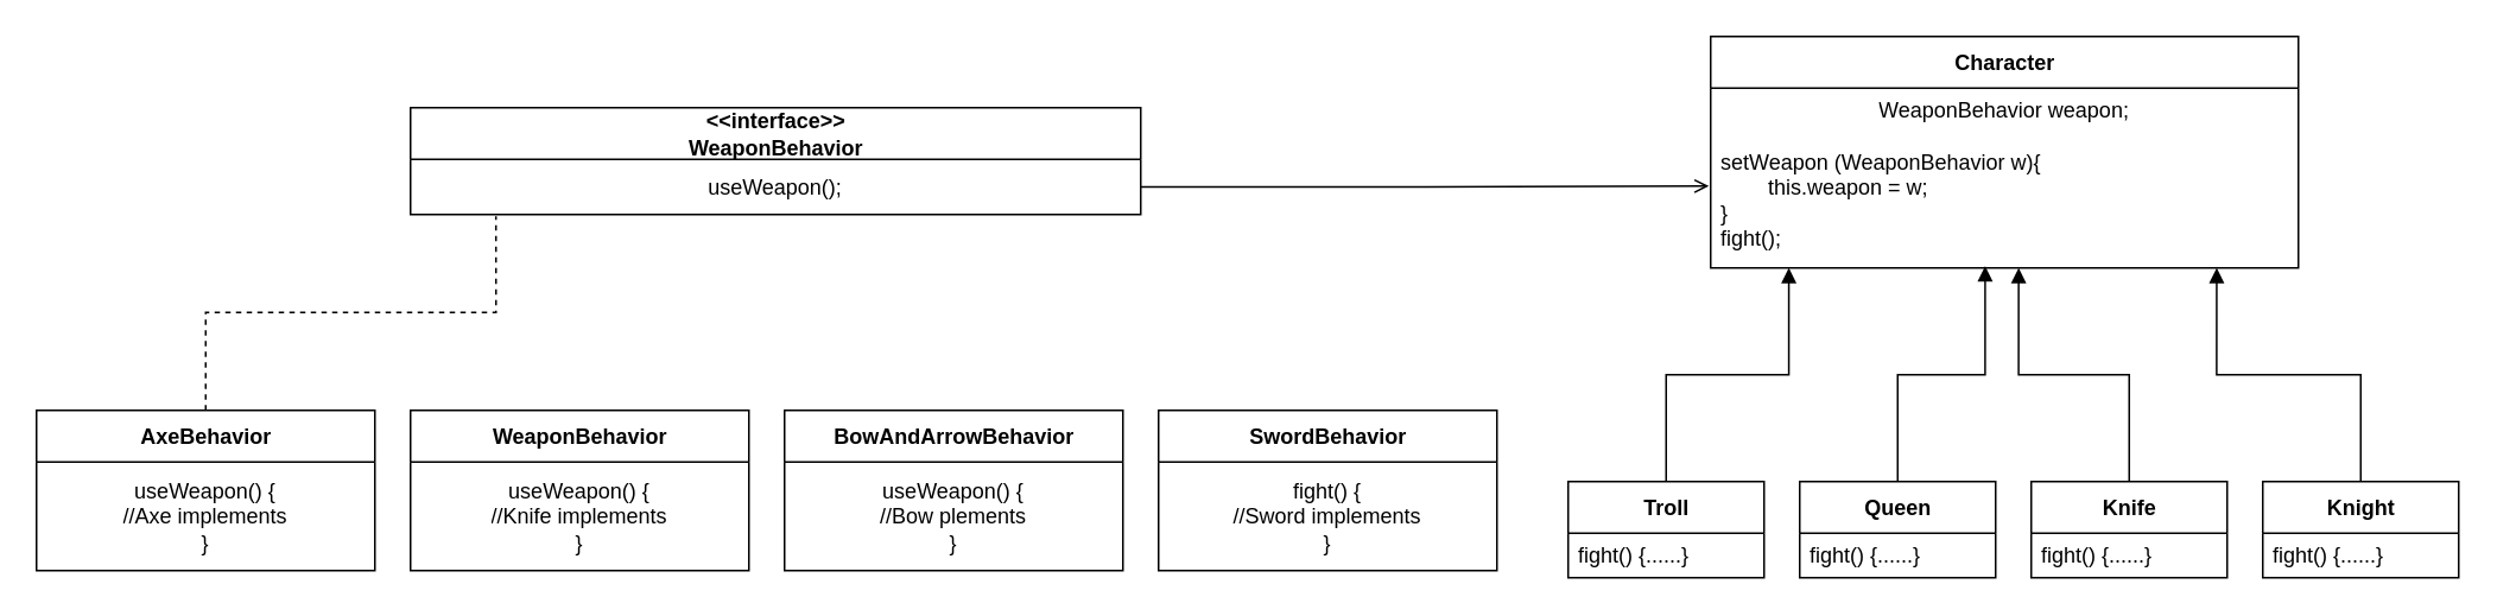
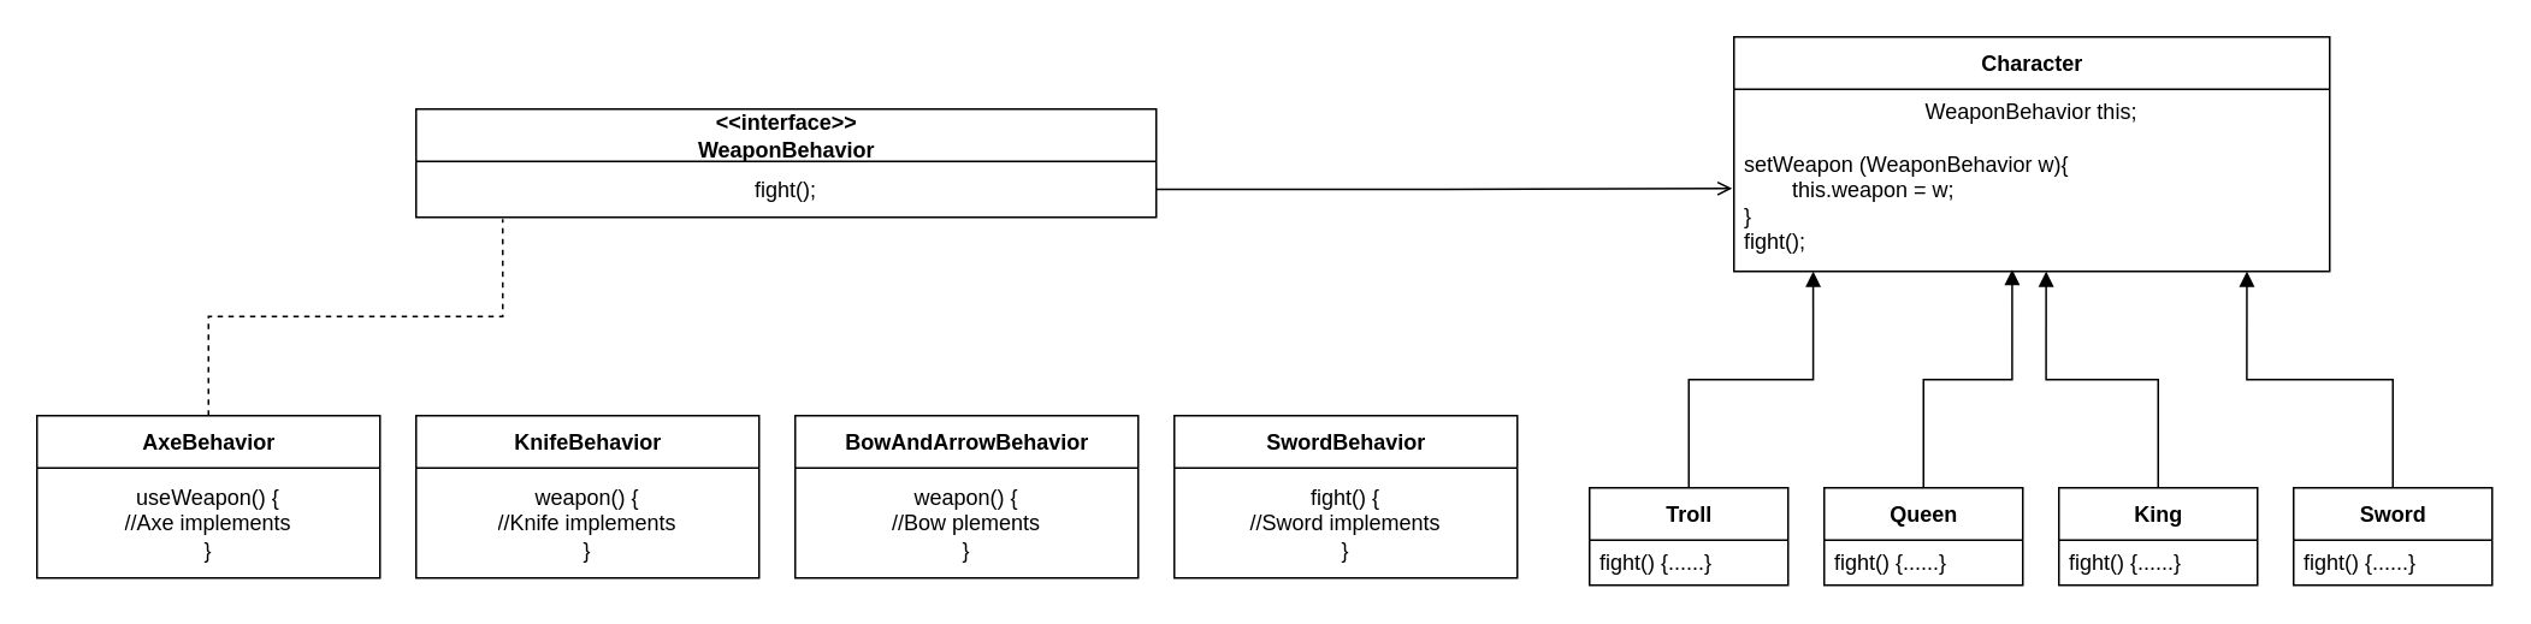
  <mxCell id="0" />
  <mxCell id="1" parent="0" />
- <mxCell id="2" value="WeaponBehavior" style="swimlane;fontStyle=1;align=center;verticalAlign=middle;childLayout=stackLayout;horizontal=1;startSize=29;horizontalStack=0;resizeParent=1;resizeParentMax=0;resizeLast=0;collapsible=0;marginBottom=0;html=1;" vertex="1" parent="1"><mxGeometry x="230" y="230" width="190" height="90" as="geometry" /></mxCell>
- <mxCell id="3" value="useWeapon() {&lt;br&gt;//Knife implements&lt;br&gt;}" style="text;html=1;strokeColor=none;fillColor=none;align=center;verticalAlign=middle;spacingLeft=4;spacingRight=4;overflow=hidden;rotatable=0;points=[[0,0.5],[1,0.5]];portConstraint=eastwest;" vertex="1" parent="2"><mxGeometry y="29" width="190" height="61" as="geometry" /></mxCell>
+ <mxCell id="2" value="KnifeBehavior" style="swimlane;fontStyle=1;align=center;verticalAlign=middle;childLayout=stackLayout;horizontal=1;startSize=29;horizontalStack=0;resizeParent=1;resizeParentMax=0;resizeLast=0;collapsible=0;marginBottom=0;html=1;" vertex="1" parent="1"><mxGeometry x="230" y="230" width="190" height="90" as="geometry" /></mxCell>
+ <mxCell id="3" value="weapon() {&lt;br&gt;//Knife implements&lt;br&gt;}" style="text;html=1;strokeColor=none;fillColor=none;align=center;verticalAlign=middle;spacingLeft=4;spacingRight=4;overflow=hidden;rotatable=0;points=[[0,0.5],[1,0.5]];portConstraint=eastwest;" vertex="1" parent="2"><mxGeometry y="29" width="190" height="61" as="geometry" /></mxCell>
  <mxCell id="4" value="BowAndArrowBehavior" style="swimlane;fontStyle=1;align=center;verticalAlign=middle;childLayout=stackLayout;horizontal=1;startSize=29;horizontalStack=0;resizeParent=1;resizeParentMax=0;resizeLast=0;collapsible=0;marginBottom=0;html=1;" vertex="1" parent="1"><mxGeometry x="440" y="230" width="190" height="90" as="geometry" /></mxCell>
- <mxCell id="5" value="useWeapon() {&lt;br&gt;//Bow plements&lt;br&gt;}" style="text;html=1;strokeColor=none;fillColor=none;align=center;verticalAlign=middle;spacingLeft=4;spacingRight=4;overflow=hidden;rotatable=0;points=[[0,0.5],[1,0.5]];portConstraint=eastwest;" vertex="1" parent="4"><mxGeometry y="29" width="190" height="61" as="geometry" /></mxCell>
+ <mxCell id="5" value="weapon() {&lt;br&gt;//Bow plements&lt;br&gt;}" style="text;html=1;strokeColor=none;fillColor=none;align=center;verticalAlign=middle;spacingLeft=4;spacingRight=4;overflow=hidden;rotatable=0;points=[[0,0.5],[1,0.5]];portConstraint=eastwest;" vertex="1" parent="4"><mxGeometry y="29" width="190" height="61" as="geometry" /></mxCell>
  <mxCell id="6" style="edgeStyle=orthogonalEdgeStyle;rounded=0;orthogonalLoop=1;jettySize=auto;html=1;entryX=0.117;entryY=1.032;entryDx=0;entryDy=0;entryPerimeter=0;dashed=1;endArrow=none;endFill=0;" edge="1" parent="1" source="7" target="12"><mxGeometry relative="1" as="geometry" /></mxCell>
  <mxCell id="7" value="AxeBehavior" style="swimlane;fontStyle=1;align=center;verticalAlign=middle;childLayout=stackLayout;horizontal=1;startSize=29;horizontalStack=0;resizeParent=1;resizeParentMax=0;resizeLast=0;collapsible=0;marginBottom=0;html=1;" vertex="1" parent="1"><mxGeometry x="20" y="230" width="190" height="90" as="geometry" /></mxCell>
  <mxCell id="8" value="useWeapon() {&lt;br&gt;//Axe implements&lt;br&gt;}" style="text;html=1;strokeColor=none;fillColor=none;align=center;verticalAlign=middle;spacingLeft=4;spacingRight=4;overflow=hidden;rotatable=0;points=[[0,0.5],[1,0.5]];portConstraint=eastwest;" vertex="1" parent="7"><mxGeometry y="29" width="190" height="61" as="geometry" /></mxCell>
  <mxCell id="9" value="SwordBehavior" style="swimlane;fontStyle=1;align=center;verticalAlign=middle;childLayout=stackLayout;horizontal=1;startSize=29;horizontalStack=0;resizeParent=1;resizeParentMax=0;resizeLast=0;collapsible=0;marginBottom=0;html=1;" vertex="1" parent="1"><mxGeometry x="650" y="230" width="190" height="90" as="geometry" /></mxCell>
  <mxCell id="10" value="fight() {&lt;br&gt;//Sword implements&lt;br&gt;}" style="text;html=1;strokeColor=none;fillColor=none;align=center;verticalAlign=middle;spacingLeft=4;spacingRight=4;overflow=hidden;rotatable=0;points=[[0,0.5],[1,0.5]];portConstraint=eastwest;" vertex="1" parent="9"><mxGeometry y="29" width="190" height="61" as="geometry" /></mxCell>
  <mxCell id="11" value="&amp;lt;&amp;lt;interface&amp;gt;&amp;gt;&lt;br&gt;WeaponBehavior" style="swimlane;fontStyle=1;align=center;verticalAlign=middle;childLayout=stackLayout;horizontal=1;startSize=29;horizontalStack=0;resizeParent=1;resizeParentMax=0;resizeLast=0;collapsible=0;marginBottom=0;html=1;" vertex="1" parent="1"><mxGeometry x="230" y="60" width="410" height="60" as="geometry" /></mxCell>
- <mxCell id="12" value="useWeapon();" style="text;html=1;strokeColor=none;fillColor=none;align=center;verticalAlign=middle;spacingLeft=4;spacingRight=4;overflow=hidden;rotatable=0;points=[[0,0.5],[1,0.5]];portConstraint=eastwest;" vertex="1" parent="11"><mxGeometry y="29" width="410" height="31" as="geometry" /></mxCell>
+ <mxCell id="12" value="fight();" style="text;html=1;strokeColor=none;fillColor=none;align=center;verticalAlign=middle;spacingLeft=4;spacingRight=4;overflow=hidden;rotatable=0;points=[[0,0.5],[1,0.5]];portConstraint=eastwest;" vertex="1" parent="11"><mxGeometry y="29" width="410" height="31" as="geometry" /></mxCell>
  <mxCell id="13" value="Character" style="swimlane;fontStyle=1;align=center;verticalAlign=middle;childLayout=stackLayout;horizontal=1;startSize=29;horizontalStack=0;resizeParent=1;resizeParentMax=0;resizeLast=0;collapsible=0;marginBottom=0;html=1;" vertex="1" parent="1"><mxGeometry x="960" y="20" width="330" height="130" as="geometry" /></mxCell>
- <mxCell id="14" value="WeaponBehavior weapon;" style="text;html=1;strokeColor=none;fillColor=none;align=center;verticalAlign=middle;spacingLeft=4;spacingRight=4;overflow=hidden;rotatable=0;points=[[0,0.5],[1,0.5]];portConstraint=eastwest;" vertex="1" parent="13"><mxGeometry y="29" width="330" height="25" as="geometry" /></mxCell>
+ <mxCell id="14" value="WeaponBehavior this;" style="text;html=1;strokeColor=none;fillColor=none;align=center;verticalAlign=middle;spacingLeft=4;spacingRight=4;overflow=hidden;rotatable=0;points=[[0,0.5],[1,0.5]];portConstraint=eastwest;" vertex="1" parent="13"><mxGeometry y="29" width="330" height="25" as="geometry" /></mxCell>
  <mxCell id="15" value="setWeapon (WeaponBehavior w){&lt;br&gt;&amp;nbsp; &amp;nbsp; &amp;nbsp; &amp;nbsp; this.weapon = w;&lt;br&gt;}&lt;br&gt;fight();" style="text;html=1;strokeColor=none;fillColor=none;align=left;verticalAlign=middle;spacingLeft=4;spacingRight=4;overflow=hidden;rotatable=0;points=[[0,0.5],[1,0.5]];portConstraint=eastwest;" vertex="1" parent="13"><mxGeometry y="54" width="330" height="76" as="geometry" /></mxCell>
  <mxCell id="16" style="edgeStyle=orthogonalEdgeStyle;rounded=0;orthogonalLoop=1;jettySize=auto;html=1;entryX=0.467;entryY=0.987;entryDx=0;entryDy=0;entryPerimeter=0;endArrow=block;endFill=1;" edge="1" parent="1" source="17" target="15"><mxGeometry relative="1" as="geometry" /></mxCell>
  <mxCell id="17" value="Queen" style="swimlane;fontStyle=1;align=center;verticalAlign=middle;childLayout=stackLayout;horizontal=1;startSize=29;horizontalStack=0;resizeParent=1;resizeParentMax=0;resizeLast=0;collapsible=0;marginBottom=0;html=1;" vertex="1" parent="1"><mxGeometry x="1010" y="270" width="110" height="54" as="geometry" /></mxCell>
  <mxCell id="18" value="fight() {......}" style="text;html=1;strokeColor=none;fillColor=none;align=left;verticalAlign=middle;spacingLeft=4;spacingRight=4;overflow=hidden;rotatable=0;points=[[0,0.5],[1,0.5]];portConstraint=eastwest;" vertex="1" parent="17"><mxGeometry y="29" width="110" height="25" as="geometry" /></mxCell>
  <mxCell id="19" style="edgeStyle=orthogonalEdgeStyle;rounded=0;orthogonalLoop=1;jettySize=auto;html=1;entryX=0.524;entryY=1;entryDx=0;entryDy=0;entryPerimeter=0;endArrow=block;endFill=1;" edge="1" parent="1" source="20" target="15"><mxGeometry relative="1" as="geometry" /></mxCell>
- <mxCell id="20" value="Knife" style="swimlane;fontStyle=1;align=center;verticalAlign=middle;childLayout=stackLayout;horizontal=1;startSize=29;horizontalStack=0;resizeParent=1;resizeParentMax=0;resizeLast=0;collapsible=0;marginBottom=0;html=1;" vertex="1" parent="1"><mxGeometry x="1140" y="270" width="110" height="54" as="geometry" /></mxCell>
+ <mxCell id="20" value="King" style="swimlane;fontStyle=1;align=center;verticalAlign=middle;childLayout=stackLayout;horizontal=1;startSize=29;horizontalStack=0;resizeParent=1;resizeParentMax=0;resizeLast=0;collapsible=0;marginBottom=0;html=1;" vertex="1" parent="1"><mxGeometry x="1140" y="270" width="110" height="54" as="geometry" /></mxCell>
  <mxCell id="21" value="fight() {......}" style="text;html=1;strokeColor=none;fillColor=none;align=left;verticalAlign=middle;spacingLeft=4;spacingRight=4;overflow=hidden;rotatable=0;points=[[0,0.5],[1,0.5]];portConstraint=eastwest;" vertex="1" parent="20"><mxGeometry y="29" width="110" height="25" as="geometry" /></mxCell>
  <mxCell id="22" style="edgeStyle=orthogonalEdgeStyle;rounded=0;orthogonalLoop=1;jettySize=auto;html=1;entryX=0.861;entryY=1;entryDx=0;entryDy=0;entryPerimeter=0;endArrow=block;endFill=1;" edge="1" parent="1" source="23" target="15"><mxGeometry relative="1" as="geometry" /></mxCell>
- <mxCell id="23" value="Knight" style="swimlane;fontStyle=1;align=center;verticalAlign=middle;childLayout=stackLayout;horizontal=1;startSize=29;horizontalStack=0;resizeParent=1;resizeParentMax=0;resizeLast=0;collapsible=0;marginBottom=0;html=1;" vertex="1" parent="1"><mxGeometry x="1270" y="270" width="110" height="54" as="geometry" /></mxCell>
+ <mxCell id="23" value="Sword" style="swimlane;fontStyle=1;align=center;verticalAlign=middle;childLayout=stackLayout;horizontal=1;startSize=29;horizontalStack=0;resizeParent=1;resizeParentMax=0;resizeLast=0;collapsible=0;marginBottom=0;html=1;" vertex="1" parent="1"><mxGeometry x="1270" y="270" width="110" height="54" as="geometry" /></mxCell>
  <mxCell id="24" value="fight() {......}" style="text;html=1;strokeColor=none;fillColor=none;align=left;verticalAlign=middle;spacingLeft=4;spacingRight=4;overflow=hidden;rotatable=0;points=[[0,0.5],[1,0.5]];portConstraint=eastwest;" vertex="1" parent="23"><mxGeometry y="29" width="110" height="25" as="geometry" /></mxCell>
  <mxCell id="25" style="edgeStyle=orthogonalEdgeStyle;rounded=0;orthogonalLoop=1;jettySize=auto;html=1;entryX=0.133;entryY=1;entryDx=0;entryDy=0;entryPerimeter=0;endArrow=block;endFill=1;" edge="1" parent="1" source="26" target="15"><mxGeometry relative="1" as="geometry" /></mxCell>
  <mxCell id="26" value="Troll" style="swimlane;fontStyle=1;align=center;verticalAlign=middle;childLayout=stackLayout;horizontal=1;startSize=29;horizontalStack=0;resizeParent=1;resizeParentMax=0;resizeLast=0;collapsible=0;marginBottom=0;html=1;" vertex="1" parent="1"><mxGeometry x="880" y="270" width="110" height="54" as="geometry" /></mxCell>
  <mxCell id="27" value="fight() {......}" style="text;html=1;strokeColor=none;fillColor=none;align=left;verticalAlign=middle;spacingLeft=4;spacingRight=4;overflow=hidden;rotatable=0;points=[[0,0.5],[1,0.5]];portConstraint=eastwest;" vertex="1" parent="26"><mxGeometry y="29" width="110" height="25" as="geometry" /></mxCell>
  <mxCell id="28" style="edgeStyle=orthogonalEdgeStyle;rounded=0;orthogonalLoop=1;jettySize=auto;html=1;entryX=-0.003;entryY=0.395;entryDx=0;entryDy=0;entryPerimeter=0;endArrow=open;endFill=0;" edge="1" parent="1" source="12" target="15"><mxGeometry relative="1" as="geometry" /></mxCell>
